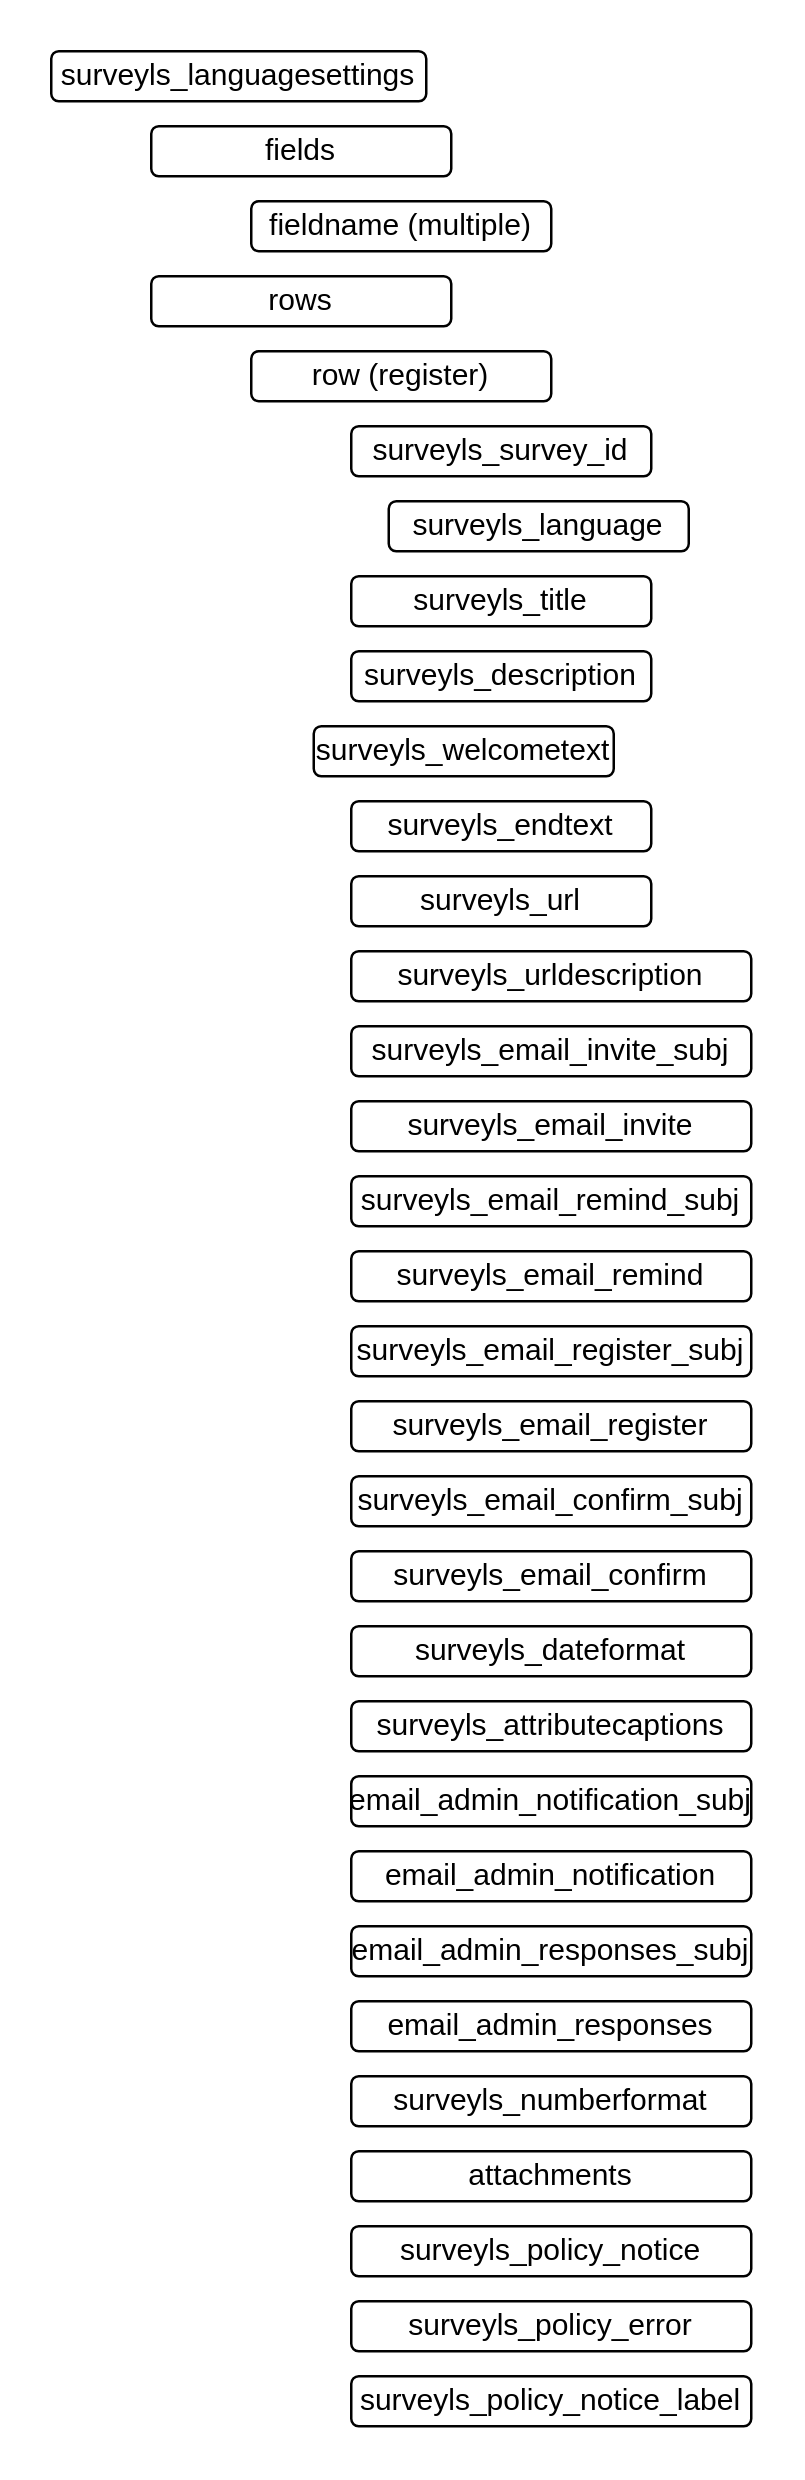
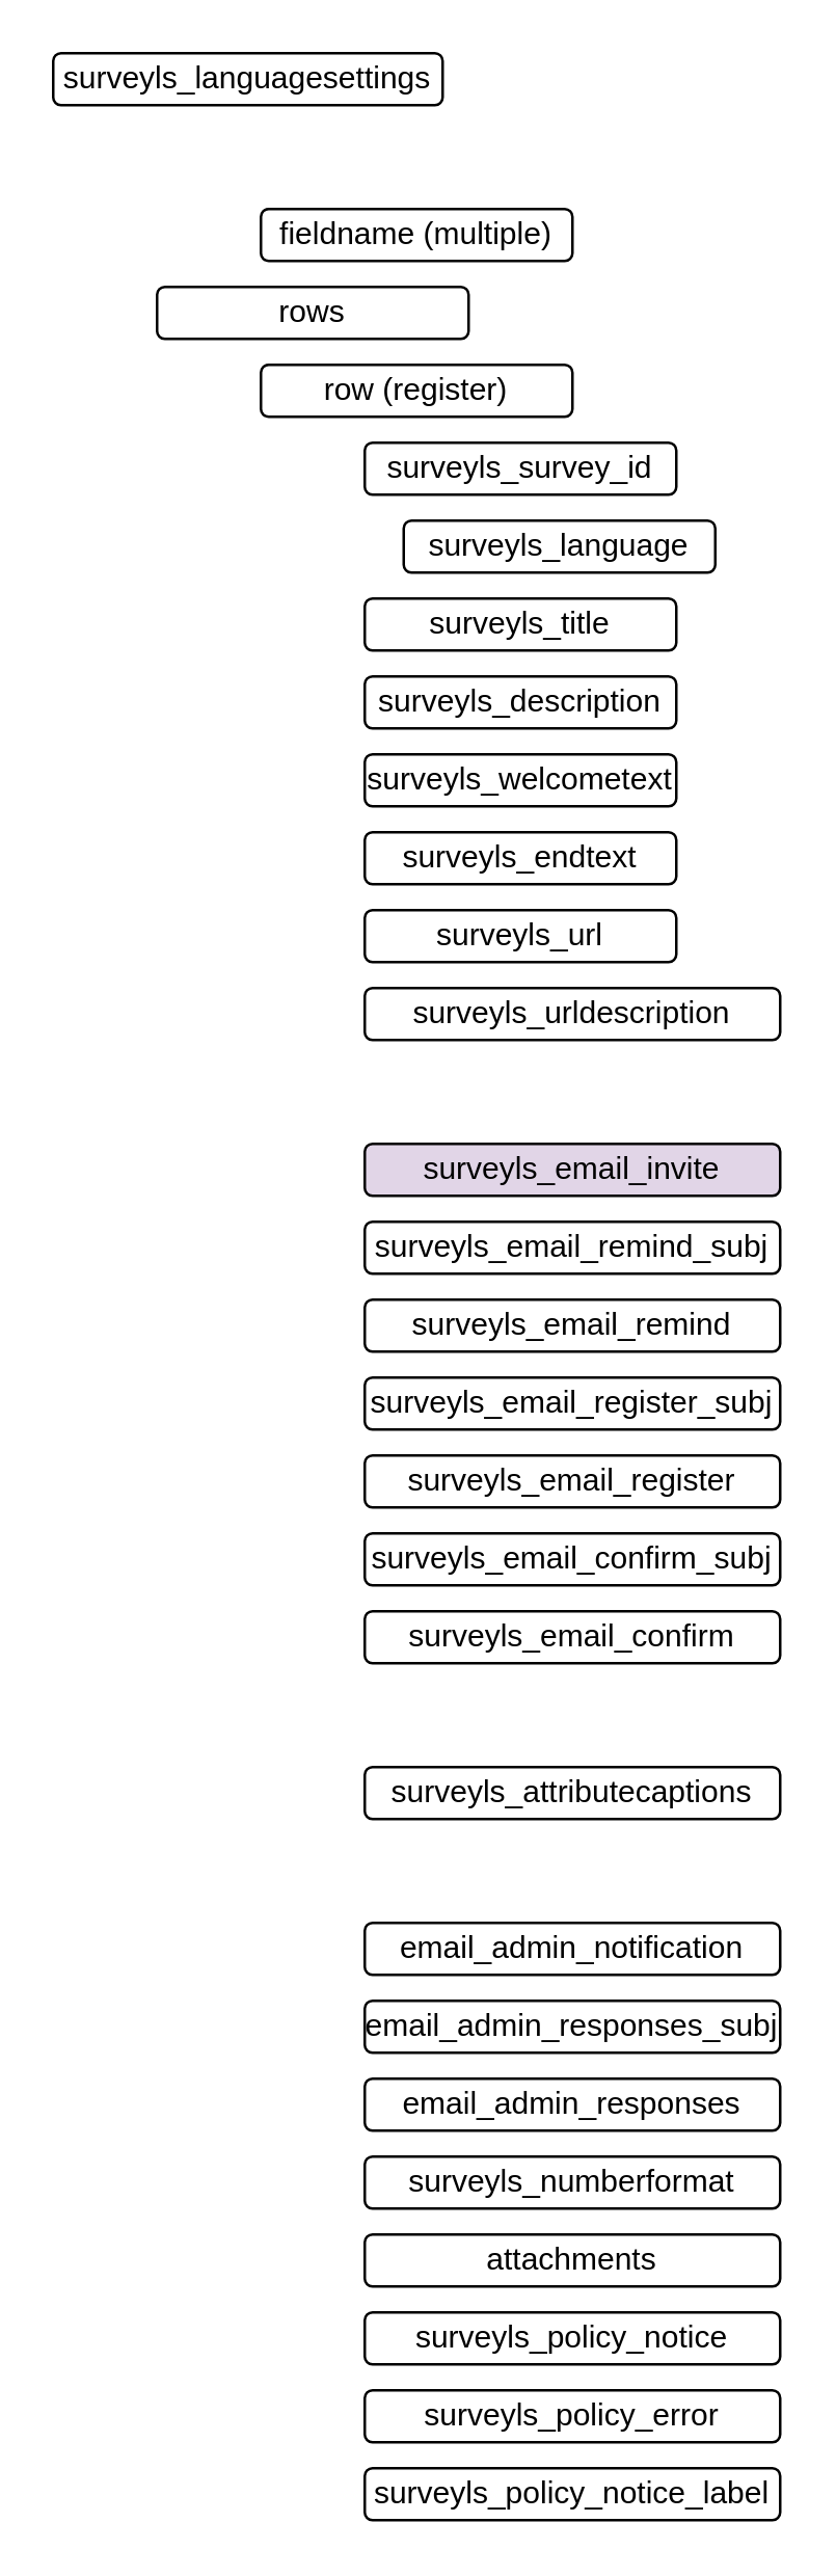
  <mxCell id="0" />
  <mxCell id="1" parent="0" />
  <mxCell id="2" value="surveyls_languagesettings" style="rounded=1;whiteSpace=wrap;html=1;" parent="1" vertex="1"><mxGeometry x="20" y="20" width="150" height="20" as="geometry" /></mxCell>
- <mxCell id="3" value="fields" style="rounded=1;whiteSpace=wrap;html=1;" parent="1" vertex="1"><mxGeometry x="60" y="50" width="120" height="20" as="geometry" /></mxCell>
  <mxCell id="4" value="fieldname (multiple)" style="rounded=1;whiteSpace=wrap;html=1;" parent="1" vertex="1"><mxGeometry x="100" y="80" width="120" height="20" as="geometry" /></mxCell>
  <mxCell id="5" value="rows" style="rounded=1;whiteSpace=wrap;html=1;" parent="1" vertex="1"><mxGeometry x="60" y="110" width="120" height="20" as="geometry" /></mxCell>
  <mxCell id="6" value="row (register)" style="rounded=1;whiteSpace=wrap;html=1;" parent="1" vertex="1"><mxGeometry x="100" y="140" width="120" height="20" as="geometry" /></mxCell>
  <mxCell id="7" value="surveyls_survey_id" style="rounded=1;whiteSpace=wrap;html=1;" parent="1" vertex="1"><mxGeometry x="140" y="170" width="120" height="20" as="geometry" /></mxCell>
  <mxCell id="8" value="surveyls_language" style="rounded=1;whiteSpace=wrap;html=1;" parent="1" vertex="1"><mxGeometry x="155" y="200" width="120" height="20" as="geometry" /></mxCell>
  <mxCell id="9" value="surveyls_title" style="rounded=1;whiteSpace=wrap;html=1;" parent="1" vertex="1"><mxGeometry x="140" y="230" width="120" height="20" as="geometry" /></mxCell>
  <mxCell id="10" value="surveyls_description" style="rounded=1;whiteSpace=wrap;html=1;" parent="1" vertex="1"><mxGeometry x="140" y="260" width="120" height="20" as="geometry" /></mxCell>
  <mxCell id="11" value="surveyls_endtext" style="rounded=1;whiteSpace=wrap;html=1;" parent="1" vertex="1"><mxGeometry x="140" y="320" width="120" height="20" as="geometry" /></mxCell>
  <mxCell id="12" value="surveyls_attributecaptions" style="rounded=1;whiteSpace=wrap;html=1;" parent="1" vertex="1"><mxGeometry x="140" y="680" width="160" height="20" as="geometry" /></mxCell>
- <mxCell id="13" value="surveyls_dateformat" style="rounded=1;whiteSpace=wrap;html=1;" parent="1" vertex="1"><mxGeometry x="140" y="650" width="160" height="20" as="geometry" /></mxCell>
  <mxCell id="14" value="surveyls_email_confirm" style="rounded=1;whiteSpace=wrap;html=1;" parent="1" vertex="1"><mxGeometry x="140" y="620" width="160" height="20" as="geometry" /></mxCell>
  <mxCell id="15" value="surveyls_email_confirm_subj" style="rounded=1;whiteSpace=wrap;html=1;" parent="1" vertex="1"><mxGeometry x="140" y="590" width="160" height="20" as="geometry" /></mxCell>
  <mxCell id="16" value="surveyls_email_register" style="rounded=1;whiteSpace=wrap;html=1;" parent="1" vertex="1"><mxGeometry x="140" y="560" width="160" height="20" as="geometry" /></mxCell>
  <mxCell id="17" value="surveyls_email_register_subj" style="rounded=1;whiteSpace=wrap;html=1;" parent="1" vertex="1"><mxGeometry x="140" y="530" width="160" height="20" as="geometry" /></mxCell>
  <mxCell id="18" value="surveyls_email_remind" style="rounded=1;whiteSpace=wrap;html=1;" parent="1" vertex="1"><mxGeometry x="140" y="500" width="160" height="20" as="geometry" /></mxCell>
  <mxCell id="19" value="surveyls_email_remind_subj" style="rounded=1;whiteSpace=wrap;html=1;" parent="1" vertex="1"><mxGeometry x="140" y="470" width="160" height="20" as="geometry" /></mxCell>
- <mxCell id="20" value="surveyls_email_invite" style="rounded=1;whiteSpace=wrap;html=1;" parent="1" vertex="1"><mxGeometry x="140" y="440" width="160" height="20" as="geometry" /></mxCell>
- <mxCell id="21" value="surveyls_email_invite_subj" style="rounded=1;whiteSpace=wrap;html=1;" parent="1" vertex="1"><mxGeometry x="140" y="410" width="160" height="20" as="geometry" /></mxCell>
+ <mxCell id="20" value="surveyls_email_invite" style="rounded=1;whiteSpace=wrap;html=1;fillColor=#e1d5e7;" parent="1" vertex="1"><mxGeometry x="140" y="440" width="160" height="20" as="geometry" /></mxCell>
  <mxCell id="22" value="surveyls_urldescription" style="rounded=1;whiteSpace=wrap;html=1;" parent="1" vertex="1"><mxGeometry x="140" y="380" width="160" height="20" as="geometry" /></mxCell>
  <mxCell id="23" value="surveyls_url" style="rounded=1;whiteSpace=wrap;html=1;" parent="1" vertex="1"><mxGeometry x="140" y="350" width="120" height="20" as="geometry" /></mxCell>
- <mxCell id="24" value="surveyls_welcometext" style="rounded=1;whiteSpace=wrap;html=1;" parent="1" vertex="1"><mxGeometry x="125" y="290" width="120" height="20" as="geometry" /></mxCell>
- <mxCell id="25" value="email_admin_notification_subj" style="rounded=1;whiteSpace=wrap;html=1;" parent="1" vertex="1"><mxGeometry x="140" y="710" width="160" height="20" as="geometry" /></mxCell>
+ <mxCell id="24" value="surveyls_welcometext" style="rounded=1;whiteSpace=wrap;html=1;" parent="1" vertex="1"><mxGeometry x="140" y="290" width="120" height="20" as="geometry" /></mxCell>
  <mxCell id="26" value="email_admin_notification" style="rounded=1;whiteSpace=wrap;html=1;" parent="1" vertex="1"><mxGeometry x="140" y="740" width="160" height="20" as="geometry" /></mxCell>
  <mxCell id="27" value="email_admin_responses_subj" style="rounded=1;whiteSpace=wrap;html=1;" parent="1" vertex="1"><mxGeometry x="140" y="770" width="160" height="20" as="geometry" /></mxCell>
  <mxCell id="28" value="email_admin_responses" style="rounded=1;whiteSpace=wrap;html=1;" parent="1" vertex="1"><mxGeometry x="140" y="800" width="160" height="20" as="geometry" /></mxCell>
  <mxCell id="29" value="surveyls_numberformat" style="rounded=1;whiteSpace=wrap;html=1;" parent="1" vertex="1"><mxGeometry x="140" y="830" width="160" height="20" as="geometry" /></mxCell>
  <mxCell id="30" value="attachments" style="rounded=1;whiteSpace=wrap;html=1;" parent="1" vertex="1"><mxGeometry x="140" y="860" width="160" height="20" as="geometry" /></mxCell>
  <mxCell id="31" value="surveyls_policy_notice" style="rounded=1;whiteSpace=wrap;html=1;" parent="1" vertex="1"><mxGeometry x="140" y="890" width="160" height="20" as="geometry" /></mxCell>
  <mxCell id="32" value="surveyls_policy_error" style="rounded=1;whiteSpace=wrap;html=1;" parent="1" vertex="1"><mxGeometry x="140" y="920" width="160" height="20" as="geometry" /></mxCell>
  <mxCell id="33" value="surveyls_policy_notice_label" style="rounded=1;whiteSpace=wrap;html=1;" parent="1" vertex="1"><mxGeometry x="140" y="950" width="160" height="20" as="geometry" /></mxCell>
